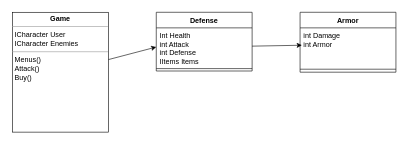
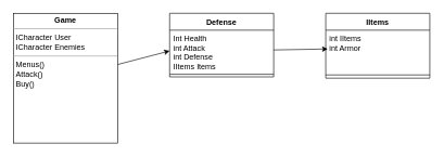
  <mxCell id="0" />
  <mxCell id="1" parent="0" />
  <mxCell id="2" style="edgeStyle=none;html=1;entryX=0;entryY=0.5;entryDx=0;entryDy=0;" edge="1" parent="1" source="3" target="5"><mxGeometry relative="1" as="geometry"><mxPoint x="440" y="210" as="targetPoint" /></mxGeometry></mxCell>
  <mxCell id="3" value="&lt;p style=&quot;margin:0px;margin-top:4px;text-align:center;&quot;&gt;&lt;b&gt;Game&lt;/b&gt;&lt;/p&gt;&lt;hr size=&quot;1&quot;&gt;&lt;p style=&quot;margin:0px;margin-left:4px;&quot;&gt;ICharacter User&lt;/p&gt;&lt;p style=&quot;margin:0px;margin-left:4px;&quot;&gt;ICharacter Enemies&lt;/p&gt;&lt;hr size=&quot;1&quot;&gt;&lt;p style=&quot;margin:0px;margin-left:4px;&quot;&gt;Menus()&lt;/p&gt;&lt;p style=&quot;margin:0px;margin-left:4px;&quot;&gt;Attack()&lt;/p&gt;&lt;p style=&quot;margin:0px;margin-left:4px;&quot;&gt;Buy()&lt;/p&gt;&lt;p style=&quot;margin:0px;margin-left:4px;&quot;&gt;&lt;br&gt;&lt;/p&gt;" style="verticalAlign=top;align=left;overflow=fill;fontSize=12;fontFamily=Helvetica;html=1;" vertex="1" parent="1"><mxGeometry x="20" y="20" width="160" height="200" as="geometry" /></mxCell>
  <mxCell id="4" value="Defense" style="swimlane;fontStyle=1;align=center;verticalAlign=top;childLayout=stackLayout;horizontal=1;startSize=26;horizontalStack=0;resizeParent=1;resizeParentMax=0;resizeLast=0;collapsible=1;marginBottom=0;" vertex="1" parent="1"><mxGeometry x="260" y="20" width="160" height="98" as="geometry" /></mxCell>
  <mxCell id="5" value="Int Health&#10;int Attack&#10;int Defense&#10;IItems Items&#10;" style="text;strokeColor=none;fillColor=none;align=left;verticalAlign=top;spacingLeft=4;spacingRight=4;overflow=hidden;rotatable=0;points=[[0,0.5],[1,0.5]];portConstraint=eastwest;" vertex="1" parent="4"><mxGeometry y="26" width="160" height="64" as="geometry" /></mxCell>
  <mxCell id="6" value="" style="line;strokeWidth=1;fillColor=none;align=left;verticalAlign=middle;spacingTop=-1;spacingLeft=3;spacingRight=3;rotatable=0;labelPosition=right;points=[];portConstraint=eastwest;strokeColor=inherit;" vertex="1" parent="4"><mxGeometry y="90" width="160" height="8" as="geometry" /></mxCell>
  <mxCell id="7" style="edgeStyle=none;html=1;entryX=0.019;entryY=-0.192;entryDx=0;entryDy=0;entryPerimeter=0;" edge="1" parent="1" source="5"><mxGeometry relative="1" as="geometry"><mxPoint x="503.04" y="75.008" as="targetPoint" /></mxGeometry></mxCell>
- <mxCell id="8" value="Armor" style="swimlane;fontStyle=1;align=center;verticalAlign=top;childLayout=stackLayout;horizontal=1;startSize=26;horizontalStack=0;resizeParent=1;resizeParentMax=0;resizeLast=0;collapsible=1;marginBottom=0;" vertex="1" parent="1"><mxGeometry x="500" y="20" width="160" height="100" as="geometry" /></mxCell>
- <mxCell id="9" value="int Damage&#10;int Armor" style="text;strokeColor=none;fillColor=none;align=left;verticalAlign=top;spacingLeft=4;spacingRight=4;overflow=hidden;rotatable=0;points=[[0,0.5],[1,0.5]];portConstraint=eastwest;" vertex="1" parent="8"><mxGeometry y="26" width="160" height="64" as="geometry" /></mxCell>
+ <mxCell id="8" value="IItems" style="swimlane;fontStyle=1;align=center;verticalAlign=top;childLayout=stackLayout;horizontal=1;startSize=26;horizontalStack=0;resizeParent=1;resizeParentMax=0;resizeLast=0;collapsible=1;marginBottom=0;" vertex="1" parent="1"><mxGeometry x="500" y="20" width="160" height="100" as="geometry" /></mxCell>
+ <mxCell id="9" value="int IItems&#10;int Armor" style="text;strokeColor=none;fillColor=none;align=left;verticalAlign=top;spacingLeft=4;spacingRight=4;overflow=hidden;rotatable=0;points=[[0,0.5],[1,0.5]];portConstraint=eastwest;" vertex="1" parent="8"><mxGeometry y="26" width="160" height="64" as="geometry" /></mxCell>
  <mxCell id="10" value="" style="line;strokeWidth=1;fillColor=none;align=left;verticalAlign=middle;spacingTop=-1;spacingLeft=3;spacingRight=3;rotatable=0;labelPosition=right;points=[];portConstraint=eastwest;strokeColor=inherit;" vertex="1" parent="8"><mxGeometry y="90" width="160" height="10" as="geometry" /></mxCell>
